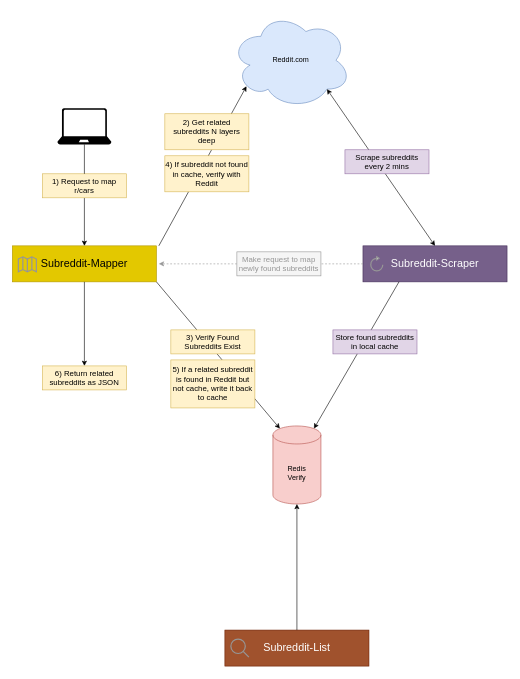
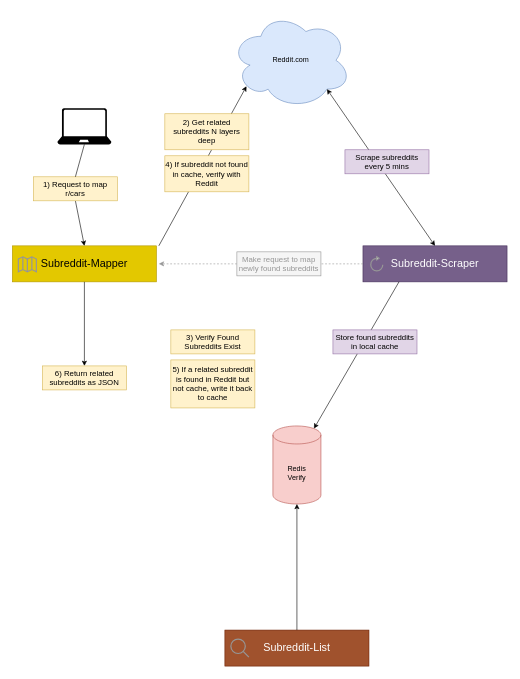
  <mxCell id="0" />
  <mxCell id="1" parent="0" />
  <mxCell id="2" value="Reddit.com" style="ellipse;shape=cloud;whiteSpace=wrap;html=1;fillColor=#dae8fc;strokeColor=#6c8ebf;" vertex="1" parent="1"><mxGeometry x="384" y="20" width="200" height="160" as="geometry" /></mxCell>
  <mxCell id="3" value="&lt;div&gt;Redis&lt;/div&gt;&lt;div&gt;Verify&lt;br&gt;&lt;/div&gt;" style="shape=cylinder3;whiteSpace=wrap;html=1;boundedLbl=1;backgroundOutline=1;size=15;fillColor=#f8cecc;strokeColor=#b85450;" vertex="1" parent="1"><mxGeometry x="454" y="709" width="80" height="130" as="geometry" /></mxCell>
  <mxCell id="4" value="&lt;div align=&quot;center&quot;&gt;&lt;font style=&quot;font-size: 18px&quot;&gt;Subreddit-Scraper&lt;/font&gt;&lt;/div&gt;" style="rounded=0;whiteSpace=wrap;html=1;fillColor=#76608a;strokeColor=#432D57;align=center;fontColor=#ffffff;" vertex="1" parent="1"><mxGeometry x="604" y="409" width="240" height="60" as="geometry" /></mxCell>
  <mxCell id="5" value="" style="html=1;verticalLabelPosition=bottom;align=center;labelBackgroundColor=#ffffff;verticalAlign=top;strokeWidth=2;strokeColor=#969696;shadow=0;dashed=0;shape=mxgraph.ios7.icons.reload;" vertex="1" parent="1"><mxGeometry x="617" y="427.25" width="20" height="23.5" as="geometry" /></mxCell>
  <mxCell id="6" value="" style="endArrow=classic;html=1;rounded=0;fontSize=18;entryX=0.5;entryY=0;entryDx=0;entryDy=0;exitX=0.8;exitY=0.8;exitDx=0;exitDy=0;exitPerimeter=0;startArrow=classic;startFill=1;" edge="1" parent="1" source="2" target="4"><mxGeometry width="50" height="50" relative="1" as="geometry"><mxPoint x="784" y="279" as="sourcePoint" /><mxPoint x="1004" y="579" as="targetPoint" /></mxGeometry></mxCell>
  <mxCell id="7" value="" style="endArrow=classic;html=1;rounded=0;fontSize=18;exitX=0.25;exitY=1;exitDx=0;exitDy=0;entryX=0.855;entryY=0;entryDx=0;entryDy=4.35;entryPerimeter=0;" edge="1" parent="1" source="4" target="3"><mxGeometry width="50" height="50" relative="1" as="geometry"><mxPoint x="954" y="299" as="sourcePoint" /><mxPoint x="1004" y="249" as="targetPoint" /></mxGeometry></mxCell>
  <mxCell id="8" value="&lt;div align=&quot;center&quot;&gt;&lt;font style=&quot;font-size: 18px&quot;&gt;Subreddit-List&lt;/font&gt;&lt;/div&gt;" style="rounded=0;whiteSpace=wrap;html=1;fillColor=#a0522d;strokeColor=#6D1F00;align=center;fontColor=#ffffff;" vertex="1" parent="1"><mxGeometry x="374" y="1049" width="240" height="60" as="geometry" /></mxCell>
  <mxCell id="9" value="" style="endArrow=classic;html=1;rounded=0;fontSize=18;exitX=0.5;exitY=0;exitDx=0;exitDy=0;" edge="1" parent="1" source="8"><mxGeometry width="50" height="50" relative="1" as="geometry"><mxPoint x="494" y="909" as="sourcePoint" /><mxPoint x="494" y="839" as="targetPoint" /></mxGeometry></mxCell>
  <mxCell id="10" value="" style="html=1;verticalLabelPosition=bottom;align=center;labelBackgroundColor=#ffffff;verticalAlign=top;strokeWidth=2;strokeColor=#969696;shadow=0;dashed=0;shape=mxgraph.ios7.icons.looking_glass;fontSize=18;fillColor=none;" vertex="1" parent="1"><mxGeometry x="384" y="1064" width="30" height="30" as="geometry" /></mxCell>
  <mxCell id="11" value="&lt;div align=&quot;center&quot;&gt;&lt;font style=&quot;font-size: 18px&quot;&gt;Subreddit-Mapper&lt;/font&gt;&lt;/div&gt;" style="rounded=0;whiteSpace=wrap;html=1;fillColor=#e3c800;strokeColor=#B09500;align=center;fontColor=#000000;" vertex="1" parent="1"><mxGeometry x="20" y="409" width="240" height="60" as="geometry" /></mxCell>
  <mxCell id="12" value="" style="html=1;verticalLabelPosition=bottom;align=center;labelBackgroundColor=#ffffff;verticalAlign=top;strokeWidth=2;strokeColor=#969696;shadow=0;dashed=0;shape=mxgraph.ios7.icons.map;fontSize=18;fillColor=none;" vertex="1" parent="1"><mxGeometry x="30" y="427.25" width="30" height="25" as="geometry" /></mxCell>
  <mxCell id="13" value="" style="endArrow=classic;html=1;rounded=0;fontSize=18;entryX=0.5;entryY=0;entryDx=0;entryDy=0;exitX=0.5;exitY=1;exitDx=0;exitDy=0;exitPerimeter=0;startArrow=none;" edge="1" parent="1" source="16" target="11"><mxGeometry width="50" height="50" relative="1" as="geometry"><mxPoint x="140" y="250" as="sourcePoint" /><mxPoint x="354" y="379" as="targetPoint" /></mxGeometry></mxCell>
  <mxCell id="14" value="" style="verticalLabelPosition=bottom;html=1;verticalAlign=top;align=center;strokeColor=none;fillColor=#000000;shape=mxgraph.azure.laptop;pointerEvents=1;fontSize=18;" vertex="1" parent="1"><mxGeometry x="95" y="180" width="90" height="60" as="geometry" /></mxCell>
  <mxCell id="15" value="" style="endArrow=classic;html=1;rounded=0;fontSize=18;entryX=0.13;entryY=0.77;entryDx=0;entryDy=0;entryPerimeter=0;startArrow=none;startFill=0;" edge="1" parent="1" target="2"><mxGeometry width="50" height="50" relative="1" as="geometry"><mxPoint x="264" y="409" as="sourcePoint" /><mxPoint x="354" y="379" as="targetPoint" /></mxGeometry></mxCell>
- <mxCell id="16" value="1) Request to map r/cars" style="text;html=1;strokeColor=#d6b656;fillColor=#fff2cc;align=center;verticalAlign=middle;whiteSpace=wrap;rounded=0;fontSize=13;" vertex="1" parent="1"><mxGeometry x="70" y="289" width="140" height="40" as="geometry" /></mxCell>
+ <mxCell id="16" value="1) Request to map r/cars" style="text;html=1;strokeColor=#d6b656;fillColor=#fff2cc;align=center;verticalAlign=middle;whiteSpace=wrap;rounded=0;fontSize=13;" vertex="1" parent="1"><mxGeometry x="55" y="294" width="140" height="40" as="geometry" /></mxCell>
  <mxCell id="17" value="" style="endArrow=none;html=1;rounded=0;fontSize=18;entryX=0.5;entryY=0;entryDx=0;entryDy=0;exitX=0.5;exitY=1;exitDx=0;exitDy=0;exitPerimeter=0;" edge="1" parent="1" source="14" target="16"><mxGeometry width="50" height="50" relative="1" as="geometry"><mxPoint x="140" y="240" as="sourcePoint" /><mxPoint x="140" y="409" as="targetPoint" /></mxGeometry></mxCell>
  <mxCell id="18" value="2) Get related subreddits N layers deep" style="text;html=1;strokeColor=#d6b656;fillColor=#fff2cc;align=center;verticalAlign=middle;whiteSpace=wrap;rounded=0;fontSize=13;" vertex="1" parent="1"><mxGeometry x="274" y="189" width="140" height="60" as="geometry" /></mxCell>
- <mxCell id="19" value="" style="endArrow=classic;html=1;rounded=0;fontSize=13;exitX=1;exitY=1;exitDx=0;exitDy=0;entryX=0.145;entryY=0;entryDx=0;entryDy=4.35;entryPerimeter=0;" edge="1" parent="1" source="11" target="3"><mxGeometry width="50" height="50" relative="1" as="geometry"><mxPoint x="274" y="429" as="sourcePoint" /><mxPoint x="324" y="379" as="targetPoint" /></mxGeometry></mxCell>
- <mxCell id="20" value="Scrape subreddits every 2 mins" style="text;html=1;strokeColor=#9673a6;fillColor=#e1d5e7;align=center;verticalAlign=middle;whiteSpace=wrap;rounded=0;fontSize=13;" vertex="1" parent="1"><mxGeometry x="574" y="249" width="140" height="40" as="geometry" /></mxCell>
+ <mxCell id="20" value="Scrape subreddits every 5 mins" style="text;html=1;strokeColor=#9673a6;fillColor=#e1d5e7;align=center;verticalAlign=middle;whiteSpace=wrap;rounded=0;fontSize=13;" vertex="1" parent="1"><mxGeometry x="574" y="249" width="140" height="40" as="geometry" /></mxCell>
  <mxCell id="21" value="3) Verify Found Subreddits Exist" style="text;html=1;strokeColor=#d6b656;fillColor=#fff2cc;align=center;verticalAlign=middle;whiteSpace=wrap;rounded=0;fontSize=13;" vertex="1" parent="1"><mxGeometry x="284" y="549" width="140" height="40" as="geometry" /></mxCell>
  <mxCell id="22" value="Store found subreddits in local cache" style="text;html=1;strokeColor=#9673a6;fillColor=#e1d5e7;align=center;verticalAlign=middle;whiteSpace=wrap;rounded=0;fontSize=13;" vertex="1" parent="1"><mxGeometry x="554" y="549" width="140" height="40" as="geometry" /></mxCell>
  <mxCell id="23" value="" style="endArrow=classic;html=1;rounded=0;fontSize=13;exitX=0;exitY=0.5;exitDx=0;exitDy=0;dashed=1;strokeColor=#969696;startArrow=none;" edge="1" parent="1" source="24"><mxGeometry width="50" height="50" relative="1" as="geometry"><mxPoint x="274" y="639" as="sourcePoint" /><mxPoint x="264" y="439" as="targetPoint" /></mxGeometry></mxCell>
  <mxCell id="24" value="Make request to map newly found subreddits" style="text;html=1;strokeColor=#969696;fillColor=#f5f5f5;align=center;verticalAlign=middle;whiteSpace=wrap;rounded=0;fontSize=13;fontColor=#969696;" vertex="1" parent="1"><mxGeometry x="394" y="419" width="140" height="40" as="geometry" /></mxCell>
  <mxCell id="25" value="" style="endArrow=none;html=1;rounded=0;fontSize=13;exitX=0;exitY=0.5;exitDx=0;exitDy=0;dashed=1;strokeColor=#969696;" edge="1" parent="1" source="4" target="24"><mxGeometry width="50" height="50" relative="1" as="geometry"><mxPoint x="604" y="439" as="sourcePoint" /><mxPoint x="264" y="439" as="targetPoint" /></mxGeometry></mxCell>
  <mxCell id="26" value="" style="endArrow=classic;html=1;rounded=0;fontSize=18;entryX=0.5;entryY=0;entryDx=0;entryDy=0;exitX=0.5;exitY=1;exitDx=0;exitDy=0;startArrow=none;" edge="1" parent="1" source="11" target="27"><mxGeometry width="50" height="50" relative="1" as="geometry"><mxPoint x="139.5" y="519" as="sourcePoint" /><mxPoint x="139.5" y="599" as="targetPoint" /></mxGeometry></mxCell>
  <mxCell id="27" value="6) Return related subreddits as JSON" style="text;html=1;strokeColor=#d6b656;fillColor=#fff2cc;align=center;verticalAlign=middle;whiteSpace=wrap;rounded=0;fontSize=13;" vertex="1" parent="1"><mxGeometry x="70" y="609" width="140" height="40" as="geometry" /></mxCell>
  <mxCell id="28" value="4) If subreddit not found in cache, verify with Reddit" style="text;html=1;strokeColor=#d6b656;fillColor=#fff2cc;align=center;verticalAlign=middle;whiteSpace=wrap;rounded=0;fontSize=13;" vertex="1" parent="1"><mxGeometry x="274" y="259" width="140" height="60" as="geometry" /></mxCell>
  <mxCell id="29" value="5) If a related subreddit is found in Reddit but not cache, write it back to cache" style="text;html=1;strokeColor=#d6b656;fillColor=#fff2cc;align=center;verticalAlign=middle;whiteSpace=wrap;rounded=0;fontSize=13;" vertex="1" parent="1"><mxGeometry x="284" y="599" width="140" height="80" as="geometry" /></mxCell>
